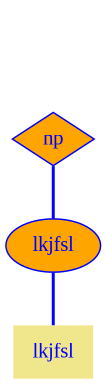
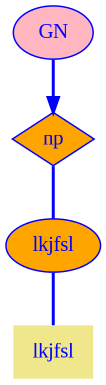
  digraph {
    fontname="Liberation Serif"
    node [fillcolor=orange fontcolor=blue style=filled fontname="Liberation Serif" color=blue]
    edge [arrowhead=none color=blue fontcolor=blue minlen=1 style=bold fontname="Liberation Serif"]
    n1 [fillcolor=khaki height=0.50 label=lkjfsl shape=plaintext width=0.75 color=""]
    n2 [height=0.50 label=lkjfsl shape=ellipse width=0.89]
    n3 [height=0.50 label=np shape=diamond width=0.75]
+   n4 [arrowhead=doubleoctagon fillcolor=lightpink height=0.50 label=GN width=0.75]
    n2 -> n1
    n3 -> n2
+   n4 -> n3 [shape=normal arrowhead=""]
  }
